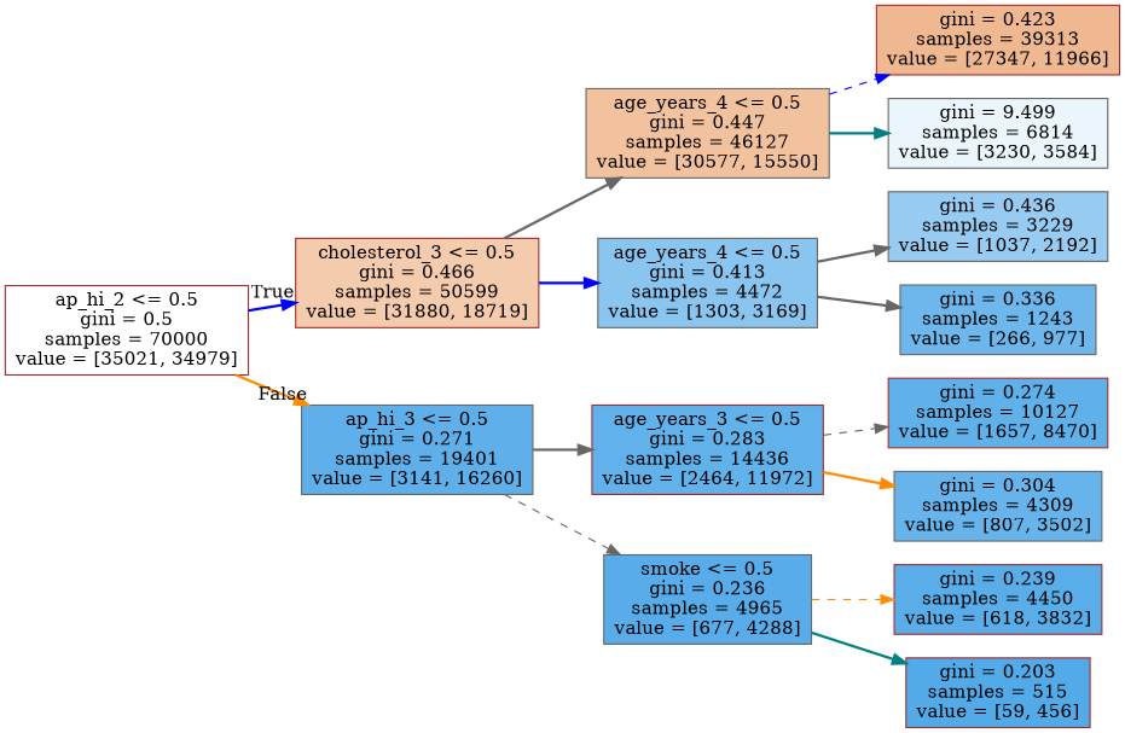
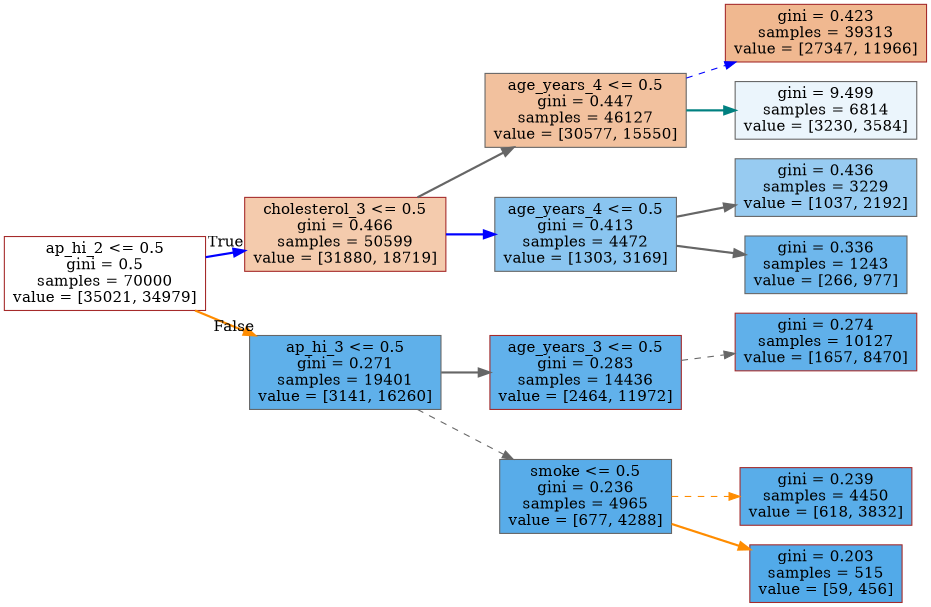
  digraph {
    rankdir=LR
    node [color=gray40 shape=box style=filled]
    edge [color=gray40 style=bold]
    n1 [color=brown fillcolor="#e5813900" label="ap_hi_2 <= 0.5\ngini = 0.5\nsamples = 70000\nvalue = [35021, 34979]"]
    n2 [color=brown fillcolor="#e5813969" label="cholesterol_3 <= 0.5\ngini = 0.466\nsamples = 50599\nvalue = [31880, 18719]"]
    n3 [fillcolor="#399de5ce" label="ap_hi_3 <= 0.5\ngini = 0.271\nsamples = 19401\nvalue = [3141, 16260]"]
    n4 [fillcolor="#e581397d" label="age_years_4 <= 0.5\ngini = 0.447\nsamples = 46127\nvalue = [30577, 15550]"]
    n5 [fillcolor="#399de596" label="age_years_4 <= 0.5\ngini = 0.413\nsamples = 4472\nvalue = [1303, 3169]"]
    n6 [color=brown fillcolor="#399de5cb" label="age_years_3 <= 0.5\ngini = 0.283\nsamples = 14436\nvalue = [2464, 11972]"]
    n7 [fillcolor="#399de5d7" label="smoke <= 0.5\ngini = 0.236\nsamples = 4965\nvalue = [677, 4288]"]
    n8 [color=brown fillcolor="#e581398f" label="gini = 0.423\nsamples = 39313\nvalue = [27347, 11966]"]
    n9 [fillcolor="#399de519" label="gini = 9.499\nsamples = 6814\nvalue = [3230, 3584]"]
    n10 [fillcolor="#399de586" label="gini = 0.436\nsamples = 3229\nvalue = [1037, 2192]"]
    n11 [fillcolor="#399de5ba" label="gini = 0.336\nsamples = 1243\nvalue = [266, 977]"]
    n12 [color=brown fillcolor="#399de5cd" label="gini = 0.274\nsamples = 10127\nvalue = [1657, 8470]"]
-   n13 [fillcolor="#399de5c4" label="gini = 0.304\nsamples = 4309\nvalue = [807, 3502]"]
    n14 [color=brown fillcolor="#399de5d6" label="gini = 0.239\nsamples = 4450\nvalue = [618, 3832]"]
    n15 [color=brown fillcolor="#399de5de" label="gini = 0.203\nsamples = 515\nvalue = [59, 456]"]
    n1 -> n2 [color=blue headlabel=True labelangle=45 labeldistance=2.5]
    n1 -> n3 [color=darkorange headlabel=False labelangle=-45 labeldistance=2.5]
    n2 -> n4
    n2 -> n5 [color=blue]
    n3 -> n6
    n3 -> n7 [style=dashed]
    n4 -> n8 [color=blue style=dashed]
    n4 -> n9 [color=teal]
    n5 -> n10
    n5 -> n11
    n6 -> n12 [style=dashed]
-   n6 -> n13 [color=darkorange]
    n7 -> n14 [color=darkorange style=dashed]
-   n7 -> n15 [color=teal]
+   n7 -> n15 [color=darkorange]
  }
